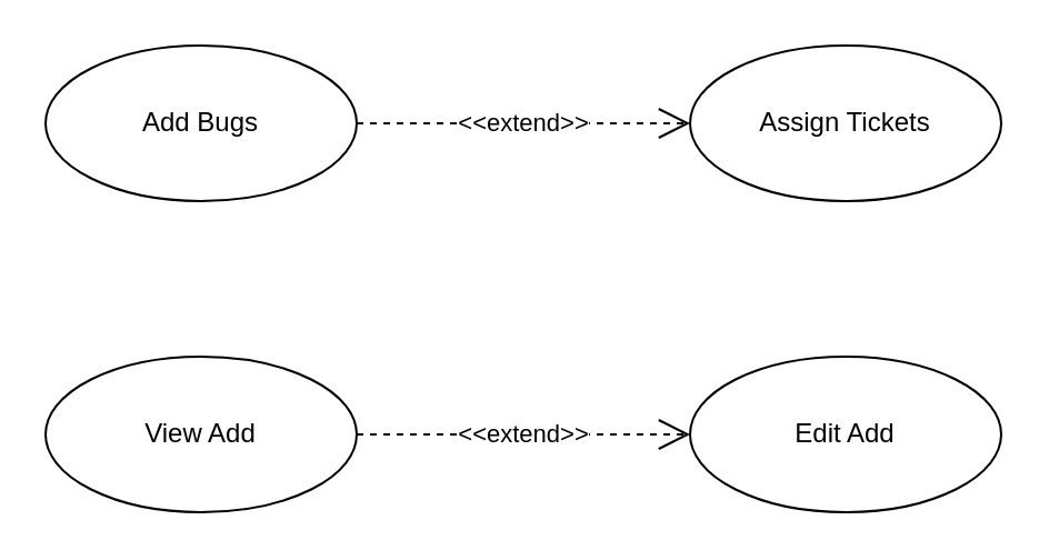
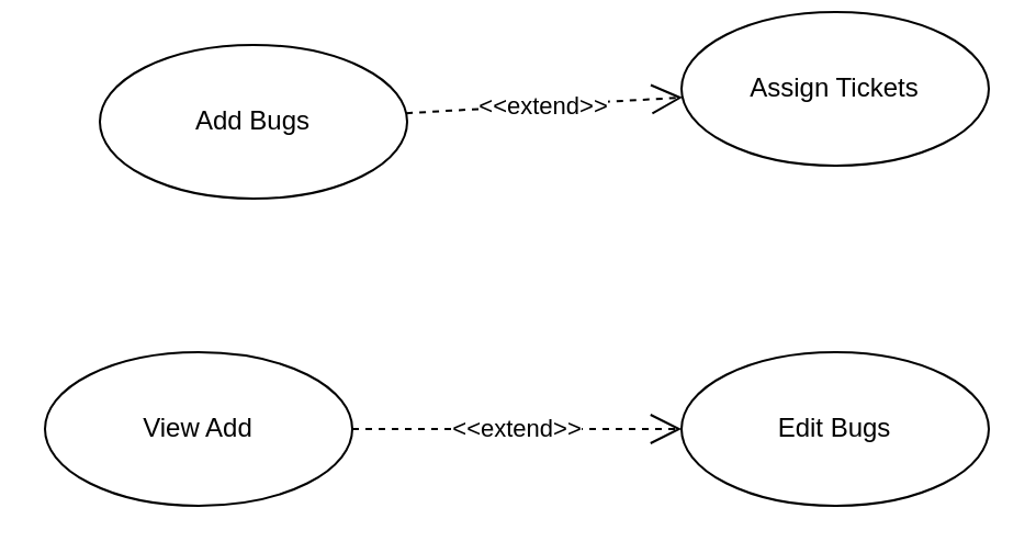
  <mxCell id="0" />
  <mxCell id="1" parent="0" />
- <mxCell id="2" value="Edit Add" style="ellipse;whiteSpace=wrap;html=1;" vertex="1" parent="1"><mxGeometry x="310" y="160" width="140" height="70" as="geometry" /></mxCell>
- <mxCell id="3" value="Assign Tickets" style="ellipse;whiteSpace=wrap;html=1;" vertex="1" parent="1"><mxGeometry x="310" y="20" width="140" height="70" as="geometry" /></mxCell>
+ <mxCell id="2" value="Edit Bugs" style="ellipse;whiteSpace=wrap;html=1;" vertex="1" parent="1"><mxGeometry x="310" y="160" width="140" height="70" as="geometry" /></mxCell>
+ <mxCell id="3" value="Assign Tickets" style="ellipse;whiteSpace=wrap;html=1;" vertex="1" parent="1"><mxGeometry x="310" y="5" width="140" height="70" as="geometry" /></mxCell>
  <mxCell id="4" value="View Add" style="ellipse;whiteSpace=wrap;html=1;" vertex="1" parent="1"><mxGeometry x="20" y="160" width="140" height="70" as="geometry" /></mxCell>
- <mxCell id="5" value="Add Bugs" style="ellipse;whiteSpace=wrap;html=1;" vertex="1" parent="1"><mxGeometry x="20" y="20" width="140" height="70" as="geometry" /></mxCell>
+ <mxCell id="5" value="Add Bugs" style="ellipse;whiteSpace=wrap;html=1;" vertex="1" parent="1"><mxGeometry x="45" y="20" width="140" height="70" as="geometry" /></mxCell>
  <mxCell id="6" value="&amp;lt;&amp;lt;extend&amp;gt;&amp;gt;" style="endArrow=open;endSize=12;dashed=1;html=1;rounded=0;" edge="1" parent="1" source="5" target="3"><mxGeometry width="160" relative="1" as="geometry"><mxPoint x="150" y="160" as="sourcePoint" /><mxPoint x="310" y="160" as="targetPoint" /></mxGeometry></mxCell>
  <mxCell id="7" value="&amp;lt;&amp;lt;extend&amp;gt;&amp;gt;" style="endArrow=open;endSize=12;dashed=1;html=1;rounded=0;" edge="1" parent="1" source="4" target="2"><mxGeometry width="160" relative="1" as="geometry"><mxPoint x="160" y="170" as="sourcePoint" /><mxPoint x="320" y="170" as="targetPoint" /></mxGeometry></mxCell>
